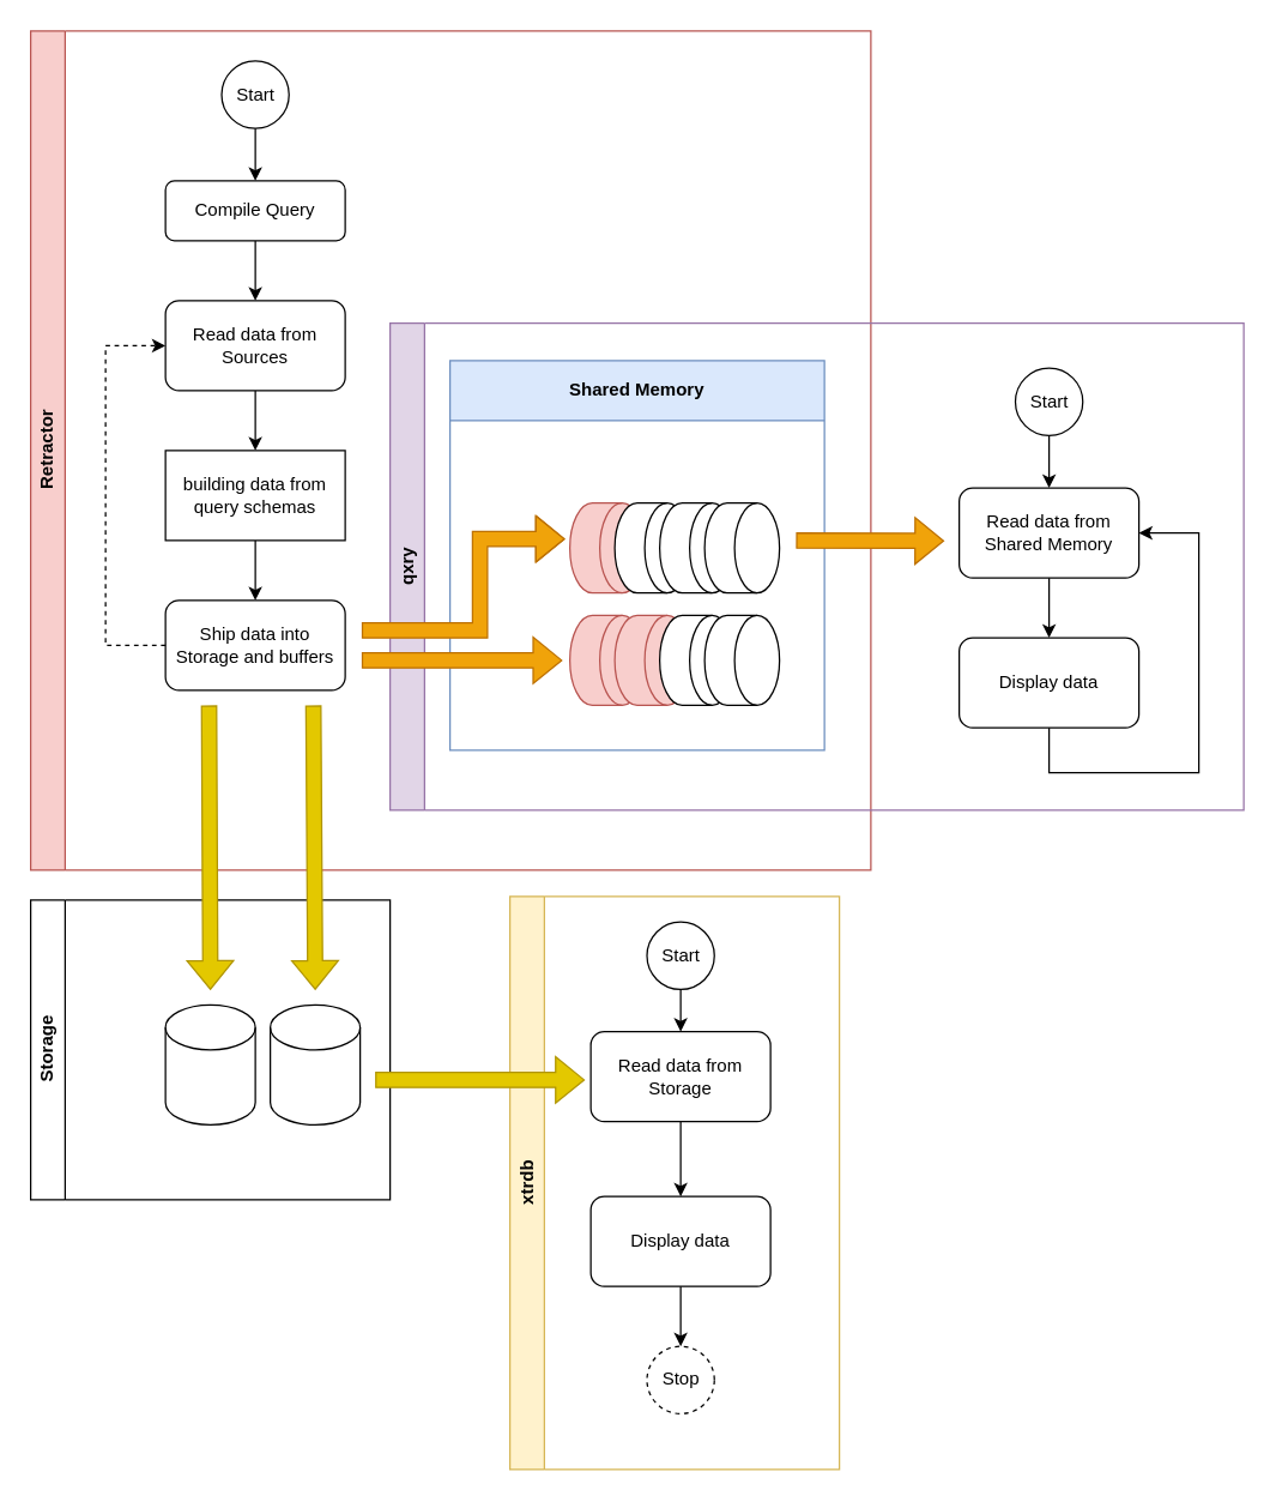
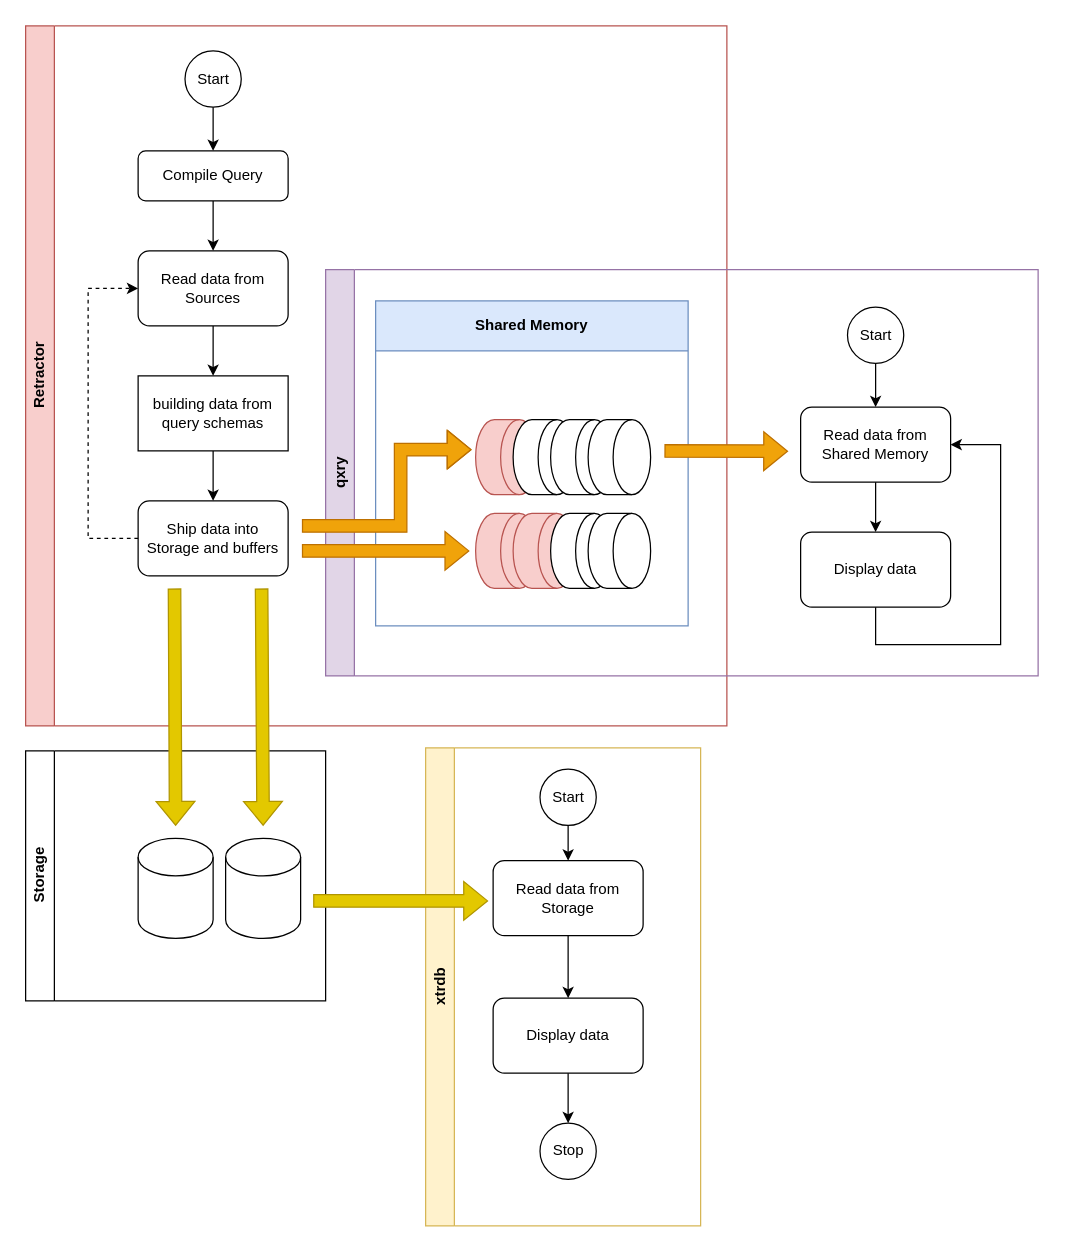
  <mxCell id="0" />
  <mxCell id="1" parent="0" />
  <mxCell id="2" value="Storage" style="swimlane;horizontal=0;whiteSpace=wrap;html=1;" parent="1" vertex="1"><mxGeometry x="20" y="600" width="240" height="200" as="geometry" /></mxCell>
  <mxCell id="3" value="" style="shape=cylinder3;whiteSpace=wrap;html=1;boundedLbl=1;backgroundOutline=1;size=15;" parent="2" vertex="1"><mxGeometry x="90" y="70" width="60" height="80" as="geometry" /></mxCell>
  <mxCell id="4" value="" style="shape=cylinder3;whiteSpace=wrap;html=1;boundedLbl=1;backgroundOutline=1;size=15;" parent="2" vertex="1"><mxGeometry x="160" y="70" width="60" height="80" as="geometry" /></mxCell>
  <mxCell id="5" value="Retractor" style="swimlane;horizontal=0;whiteSpace=wrap;html=1;fillColor=#f8cecc;strokeColor=#b85450;" parent="1" vertex="1"><mxGeometry x="20" y="20" width="561" height="560" as="geometry" /></mxCell>
  <mxCell id="6" value="qxry" style="swimlane;horizontal=0;whiteSpace=wrap;html=1;fillColor=#e1d5e7;strokeColor=#9673a6;" parent="5" vertex="1"><mxGeometry x="240" y="195" width="570" height="325" as="geometry" /></mxCell>
  <mxCell id="7" value="Read data from&lt;br&gt;Shared Memory" style="rounded=1;whiteSpace=wrap;html=1;" parent="6" vertex="1"><mxGeometry x="380" y="110" width="120" height="60" as="geometry" /></mxCell>
  <mxCell id="8" value="Display data" style="rounded=1;whiteSpace=wrap;html=1;" parent="6" vertex="1"><mxGeometry x="380" y="210" width="120" height="60" as="geometry" /></mxCell>
  <mxCell id="9" value="" style="endArrow=classic;html=1;rounded=0;exitX=0.5;exitY=1;exitDx=0;exitDy=0;" parent="6" source="7" target="8" edge="1"><mxGeometry width="50" height="50" relative="1" as="geometry"><mxPoint x="110" y="220" as="sourcePoint" /><mxPoint x="160" y="170" as="targetPoint" /></mxGeometry></mxCell>
  <mxCell id="10" value="" style="endArrow=classic;html=1;rounded=0;exitX=0.5;exitY=1;exitDx=0;exitDy=0;entryX=1;entryY=0.5;entryDx=0;entryDy=0;" parent="6" source="8" target="7" edge="1"><mxGeometry width="50" height="50" relative="1" as="geometry"><mxPoint x="110" y="220" as="sourcePoint" /><mxPoint x="540" y="90" as="targetPoint" /><Array as="points"><mxPoint x="440" y="300" /><mxPoint x="540" y="300" /><mxPoint x="540" y="140" /></Array></mxGeometry></mxCell>
  <mxCell id="11" style="edgeStyle=orthogonalEdgeStyle;rounded=0;orthogonalLoop=1;jettySize=auto;html=1;exitX=0.5;exitY=1;exitDx=0;exitDy=0;entryX=0.5;entryY=0;entryDx=0;entryDy=0;" parent="6" source="12" target="7" edge="1"><mxGeometry relative="1" as="geometry" /></mxCell>
  <mxCell id="12" value="Start" style="ellipse;whiteSpace=wrap;html=1;aspect=fixed;" parent="6" vertex="1"><mxGeometry x="417.5" y="30" width="45" height="45" as="geometry" /></mxCell>
  <mxCell id="13" value="Shared Memory" style="swimlane;whiteSpace=wrap;html=1;startSize=40;fillColor=#dae8fc;strokeColor=#6c8ebf;" parent="6" vertex="1"><mxGeometry x="40" y="25" width="250" height="260" as="geometry" /></mxCell>
  <mxCell id="14" value="" style="shape=cylinder3;whiteSpace=wrap;html=1;boundedLbl=1;backgroundOutline=1;size=15;rotation=90;fillColor=#f8cecc;strokeColor=#b85450;" parent="13" vertex="1"><mxGeometry x="75" y="175" width="60" height="50" as="geometry" /></mxCell>
  <mxCell id="15" value="" style="shape=cylinder3;whiteSpace=wrap;html=1;boundedLbl=1;backgroundOutline=1;size=15;rotation=90;fillColor=#f8cecc;strokeColor=#b85450;" parent="13" vertex="1"><mxGeometry x="105" y="175" width="60" height="50" as="geometry" /></mxCell>
  <mxCell id="16" value="" style="shape=cylinder3;whiteSpace=wrap;html=1;boundedLbl=1;backgroundOutline=1;size=15;rotation=90;" parent="13" vertex="1"><mxGeometry x="135" y="175" width="60" height="50" as="geometry" /></mxCell>
  <mxCell id="17" value="" style="shape=cylinder3;whiteSpace=wrap;html=1;boundedLbl=1;backgroundOutline=1;size=15;rotation=90;" parent="13" vertex="1"><mxGeometry x="165" y="175" width="60" height="50" as="geometry" /></mxCell>
  <mxCell id="18" value="" style="shape=cylinder3;whiteSpace=wrap;html=1;boundedLbl=1;backgroundOutline=1;size=15;rotation=90;fillColor=#f8cecc;strokeColor=#b85450;" parent="13" vertex="1"><mxGeometry x="75" y="100" width="60" height="50" as="geometry" /></mxCell>
  <mxCell id="19" value="" style="shape=cylinder3;whiteSpace=wrap;html=1;boundedLbl=1;backgroundOutline=1;size=15;rotation=90;" parent="13" vertex="1"><mxGeometry x="105" y="100" width="60" height="50" as="geometry" /></mxCell>
  <mxCell id="20" value="" style="shape=cylinder3;whiteSpace=wrap;html=1;boundedLbl=1;backgroundOutline=1;size=15;rotation=90;" parent="13" vertex="1"><mxGeometry x="135" y="100" width="60" height="50" as="geometry" /></mxCell>
  <mxCell id="21" value="" style="shape=cylinder3;whiteSpace=wrap;html=1;boundedLbl=1;backgroundOutline=1;size=15;rotation=90;" parent="13" vertex="1"><mxGeometry x="165" y="100" width="60" height="50" as="geometry" /></mxCell>
  <mxCell id="22" value="" style="shape=flexArrow;endArrow=classic;html=1;rounded=0;fillColor=#f0a30a;strokeColor=#BD7000;" parent="13" edge="1"><mxGeometry width="50" height="50" relative="1" as="geometry"><mxPoint x="-59" y="200" as="sourcePoint" /><mxPoint x="75" y="200" as="targetPoint" /></mxGeometry></mxCell>
  <mxCell id="23" value="" style="shape=flexArrow;endArrow=classic;html=1;rounded=0;entryX=0.4;entryY=1.064;entryDx=0;entryDy=0;entryPerimeter=0;fillColor=#f0a30a;strokeColor=#BD7000;" parent="13" target="18" edge="1"><mxGeometry width="50" height="50" relative="1" as="geometry"><mxPoint x="-59" y="180" as="sourcePoint" /><mxPoint x="70" y="120" as="targetPoint" /><Array as="points"><mxPoint x="20" y="180" /><mxPoint x="20" y="119" /></Array></mxGeometry></mxCell>
  <mxCell id="24" value="" style="shape=flexArrow;endArrow=classic;html=1;rounded=0;fillColor=#f0a30a;strokeColor=#BD7000;" parent="6" edge="1"><mxGeometry width="50" height="50" relative="1" as="geometry"><mxPoint x="271" y="145" as="sourcePoint" /><mxPoint x="370" y="145.34" as="targetPoint" /></mxGeometry></mxCell>
  <mxCell id="25" value="Compile Query" style="rounded=1;whiteSpace=wrap;html=1;" parent="1" vertex="1"><mxGeometry x="110" y="120" width="120" height="40" as="geometry" /></mxCell>
  <mxCell id="26" value="Read data from&lt;br&gt;Sources" style="rounded=1;whiteSpace=wrap;html=1;" parent="1" vertex="1"><mxGeometry x="110" y="200" width="120" height="60" as="geometry" /></mxCell>
  <mxCell id="27" value="" style="endArrow=classic;html=1;rounded=0;exitX=0.5;exitY=1;exitDx=0;exitDy=0;entryX=0.5;entryY=0;entryDx=0;entryDy=0;" parent="1" source="25" target="26" edge="1"><mxGeometry width="50" height="50" relative="1" as="geometry"><mxPoint x="400" y="300" as="sourcePoint" /><mxPoint x="450" y="250" as="targetPoint" /></mxGeometry></mxCell>
  <mxCell id="28" value="building data from query schemas" style="whiteSpace=wrap;html=1;rounded=0;" parent="1" vertex="1"><mxGeometry x="110" y="300" width="120" height="60" as="geometry" /></mxCell>
  <mxCell id="29" value="" style="endArrow=classic;html=1;rounded=0;entryX=0.5;entryY=0;entryDx=0;entryDy=0;" parent="1" source="26" target="28" edge="1"><mxGeometry width="50" height="50" relative="1" as="geometry"><mxPoint x="330" y="300" as="sourcePoint" /><mxPoint x="380" y="250" as="targetPoint" /></mxGeometry></mxCell>
  <mxCell id="30" value="Ship data into&lt;br&gt;Storage and buffers" style="rounded=1;whiteSpace=wrap;html=1;" parent="1" vertex="1"><mxGeometry x="110" y="400" width="120" height="60" as="geometry" /></mxCell>
  <mxCell id="31" value="" style="endArrow=classic;html=1;rounded=0;exitX=0.5;exitY=1;exitDx=0;exitDy=0;entryX=0.5;entryY=0;entryDx=0;entryDy=0;" parent="1" source="28" target="30" edge="1"><mxGeometry width="50" height="50" relative="1" as="geometry"><mxPoint x="330" y="300" as="sourcePoint" /><mxPoint x="380" y="250" as="targetPoint" /></mxGeometry></mxCell>
  <mxCell id="32" value="" style="endArrow=classic;html=1;rounded=0;exitX=0;exitY=0.5;exitDx=0;exitDy=0;entryX=0;entryY=0.5;entryDx=0;entryDy=0;dashed=1;" parent="1" source="30" target="26" edge="1"><mxGeometry width="50" height="50" relative="1" as="geometry"><mxPoint x="-90" y="415" as="sourcePoint" /><mxPoint x="-90" y="230" as="targetPoint" /><Array as="points"><mxPoint x="70" y="430" /><mxPoint x="70" y="230" /></Array></mxGeometry></mxCell>
  <mxCell id="33" value="" style="shape=flexArrow;endArrow=classic;html=1;rounded=0;fillColor=#e3c800;strokeColor=#B09500;" parent="1" edge="1"><mxGeometry width="50" height="50" relative="1" as="geometry"><mxPoint x="139.12" y="470" as="sourcePoint" /><mxPoint x="140" y="660" as="targetPoint" /></mxGeometry></mxCell>
  <mxCell id="34" value="" style="shape=flexArrow;endArrow=classic;html=1;rounded=0;fillColor=#e3c800;strokeColor=#B09500;" parent="1" edge="1"><mxGeometry width="50" height="50" relative="1" as="geometry"><mxPoint x="208.78" y="470" as="sourcePoint" /><mxPoint x="210" y="660" as="targetPoint" /></mxGeometry></mxCell>
  <mxCell id="35" value="Start" style="ellipse;whiteSpace=wrap;html=1;aspect=fixed;" parent="1" vertex="1"><mxGeometry x="147.5" y="40" width="45" height="45" as="geometry" /></mxCell>
  <mxCell id="36" value="" style="endArrow=classic;html=1;rounded=0;exitX=0.5;exitY=1;exitDx=0;exitDy=0;" parent="1" source="35" target="25" edge="1"><mxGeometry width="50" height="50" relative="1" as="geometry"><mxPoint x="180" y="170" as="sourcePoint" /><mxPoint x="180" y="210" as="targetPoint" /></mxGeometry></mxCell>
  <mxCell id="37" value="xtrdb" style="swimlane;horizontal=0;whiteSpace=wrap;html=1;fillColor=#fff2cc;strokeColor=#d6b656;" parent="1" vertex="1"><mxGeometry x="340" y="597.5" width="220" height="382.5" as="geometry" /></mxCell>
  <mxCell id="38" value="Read data from&lt;br&gt;Storage" style="rounded=1;whiteSpace=wrap;html=1;" parent="37" vertex="1"><mxGeometry x="54" y="90.31" width="120" height="60" as="geometry" /></mxCell>
  <mxCell id="39" value="Display data" style="rounded=1;whiteSpace=wrap;html=1;" parent="37" vertex="1"><mxGeometry x="54" y="200.31" width="120" height="60" as="geometry" /></mxCell>
  <mxCell id="40" value="" style="endArrow=classic;html=1;rounded=0;exitX=0.5;exitY=1;exitDx=0;exitDy=0;entryX=0.5;entryY=0;entryDx=0;entryDy=0;" parent="37" source="38" target="39" edge="1"><mxGeometry width="50" height="50" relative="1" as="geometry"><mxPoint x="109.75" y="160.31" as="sourcePoint" /><mxPoint x="124" y="160.31" as="targetPoint" /></mxGeometry></mxCell>
  <mxCell id="41" style="edgeStyle=orthogonalEdgeStyle;rounded=0;orthogonalLoop=1;jettySize=auto;html=1;exitX=0.5;exitY=1;exitDx=0;exitDy=0;" parent="37" source="42" target="38" edge="1"><mxGeometry relative="1" as="geometry" /></mxCell>
  <mxCell id="42" value="Start" style="ellipse;whiteSpace=wrap;html=1;aspect=fixed;" parent="37" vertex="1"><mxGeometry x="91.5" y="17.18" width="45" height="45" as="geometry" /></mxCell>
- <mxCell id="43" value="Stop" style="ellipse;whiteSpace=wrap;html=1;aspect=fixed;dashed=1;" parent="37" vertex="1"><mxGeometry x="91.5" y="300.31" width="45" height="45" as="geometry" /></mxCell>
+ <mxCell id="43" value="Stop" style="ellipse;whiteSpace=wrap;html=1;aspect=fixed;" parent="37" vertex="1"><mxGeometry x="91.5" y="300.31" width="45" height="45" as="geometry" /></mxCell>
  <mxCell id="44" style="edgeStyle=orthogonalEdgeStyle;rounded=0;orthogonalLoop=1;jettySize=auto;html=1;exitX=0.5;exitY=1;exitDx=0;exitDy=0;" parent="37" source="39" target="43" edge="1"><mxGeometry relative="1" as="geometry" /></mxCell>
  <mxCell id="45" value="" style="shape=flexArrow;endArrow=classic;html=1;rounded=0;fillColor=#e3c800;strokeColor=#B09500;" parent="1" edge="1"><mxGeometry width="50" height="50" relative="1" as="geometry"><mxPoint x="250" y="720" as="sourcePoint" /><mxPoint x="390" y="720" as="targetPoint" /><Array as="points" /></mxGeometry></mxCell>
